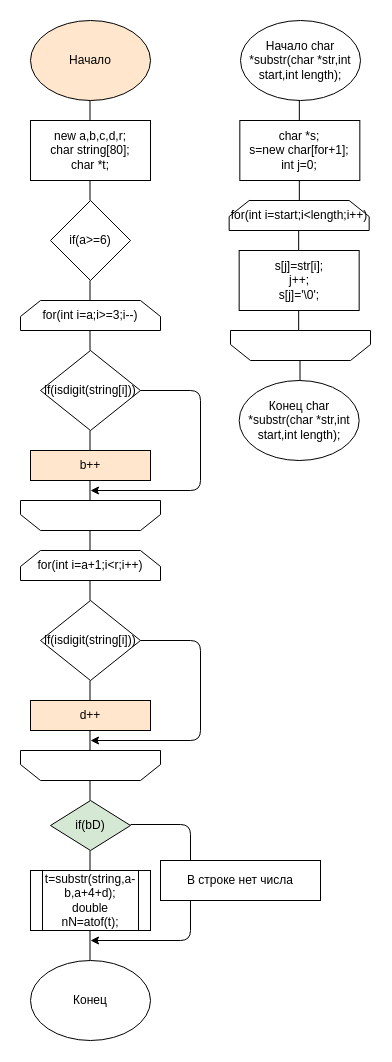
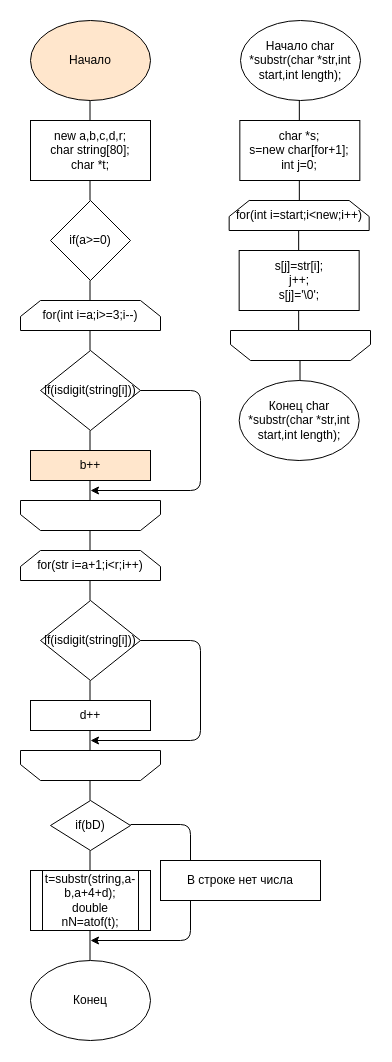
  <mxCell id="0" />
  <mxCell id="1" parent="0" />
  <mxCell id="2" value="Начало" style="ellipse;whiteSpace=wrap;html=1;fillColor=#ffe6cc;" vertex="1" parent="1"><mxGeometry x="30" width="120" height="80" as="geometry" y="20" /></mxCell>
  <mxCell id="3" value="" style="endArrow=none;html=1;" edge="1" parent="1"><mxGeometry width="50" height="50" relative="1" as="geometry"><mxPoint x="89.5" y="120" as="sourcePoint" /><mxPoint x="89.5" y="100" as="targetPoint" /></mxGeometry></mxCell>
  <mxCell id="4" value="new a,b,c,d,r;&lt;br&gt;char string[80];&lt;br&gt;char *t;" style="rounded=0;whiteSpace=wrap;html=1;" vertex="1" parent="1"><mxGeometry x="30" y="120" width="120" height="60" as="geometry" /></mxCell>
  <mxCell id="5" value="" style="endArrow=none;html=1;" edge="1" parent="1"><mxGeometry width="50" height="50" relative="1" as="geometry"><mxPoint x="89.5" y="200" as="sourcePoint" /><mxPoint x="89.5" y="180" as="targetPoint" /></mxGeometry></mxCell>
- <mxCell id="6" value="if(a&amp;gt;=6)" style="rhombus;whiteSpace=wrap;html=1;" vertex="1" parent="1"><mxGeometry x="50" y="200" width="80" height="80" as="geometry" /></mxCell>
+ <mxCell id="6" value="if(a&amp;gt;=0)" style="rhombus;whiteSpace=wrap;html=1;" vertex="1" parent="1"><mxGeometry x="50" y="200" width="80" height="80" as="geometry" /></mxCell>
  <mxCell id="7" value="" style="endArrow=none;html=1;" edge="1" parent="1"><mxGeometry width="50" height="50" relative="1" as="geometry"><mxPoint x="89.5" y="300" as="sourcePoint" /><mxPoint x="89.5" y="280" as="targetPoint" /></mxGeometry></mxCell>
  <mxCell id="8" value="if(isdigit(string[i]))" style="rhombus;whiteSpace=wrap;html=1;" vertex="1" parent="1"><mxGeometry x="40" y="350" width="100" height="80" as="geometry" /></mxCell>
  <mxCell id="9" value="for(int i=a;i&amp;gt;=3;i--)" style="shape=loopLimit;whiteSpace=wrap;html=1;" vertex="1" parent="1"><mxGeometry x="20" y="300" width="140" height="30" as="geometry" /></mxCell>
  <mxCell id="10" value="" style="endArrow=none;html=1;" edge="1" parent="1"><mxGeometry width="50" height="50" relative="1" as="geometry"><mxPoint x="89.5" y="350" as="sourcePoint" /><mxPoint x="89.5" y="330" as="targetPoint" /></mxGeometry></mxCell>
  <mxCell id="11" value="" style="endArrow=none;html=1;" edge="1" parent="1"><mxGeometry width="50" height="50" relative="1" as="geometry"><mxPoint x="89.5" y="450" as="sourcePoint" /><mxPoint x="89.5" y="430" as="targetPoint" /></mxGeometry></mxCell>
  <mxCell id="12" value="b++" style="rounded=0;whiteSpace=wrap;html=1;fillColor=#ffe6cc;" vertex="1" parent="1"><mxGeometry x="30" y="450" width="120" height="30" as="geometry" /></mxCell>
  <mxCell id="13" value="" style="endArrow=none;html=1;" edge="1" parent="1"><mxGeometry width="50" height="50" relative="1" as="geometry"><mxPoint x="89.5" y="500" as="sourcePoint" /><mxPoint x="89.5" y="480" as="targetPoint" /></mxGeometry></mxCell>
  <mxCell id="14" value="" style="endArrow=classic;html=1;" edge="1" parent="1"><mxGeometry width="50" height="50" relative="1" as="geometry"><mxPoint x="140" y="390" as="sourcePoint" /><mxPoint x="90" y="490" as="targetPoint" /><Array as="points"><mxPoint x="200" y="390" /><mxPoint x="200" y="490" /></Array></mxGeometry></mxCell>
  <mxCell id="15" value="" style="shape=loopLimit;whiteSpace=wrap;html=1;rotation=-180;" vertex="1" parent="1"><mxGeometry x="20" y="500" width="140" height="30" as="geometry" /></mxCell>
  <mxCell id="16" value="" style="endArrow=none;html=1;" edge="1" parent="1"><mxGeometry width="50" height="50" relative="1" as="geometry"><mxPoint x="89.5" y="550" as="sourcePoint" /><mxPoint x="89.5" y="530" as="targetPoint" /></mxGeometry></mxCell>
- <mxCell id="17" value="for(int i=a+1;i&amp;lt;r;i++)" style="shape=loopLimit;whiteSpace=wrap;html=1;" vertex="1" parent="1"><mxGeometry x="20" y="550" width="140" height="30" as="geometry" /></mxCell>
+ <mxCell id="17" value="for(str i=a+1;i&amp;lt;r;i++)" style="shape=loopLimit;whiteSpace=wrap;html=1;" vertex="1" parent="1"><mxGeometry x="20" y="550" width="140" height="30" as="geometry" /></mxCell>
  <mxCell id="18" value="if(isdigit(string[i]))" style="rhombus;whiteSpace=wrap;html=1;" vertex="1" parent="1"><mxGeometry x="40" y="600" width="100" height="80" as="geometry" /></mxCell>
  <mxCell id="19" value="" style="endArrow=none;html=1;" edge="1" parent="1"><mxGeometry width="50" height="50" relative="1" as="geometry"><mxPoint x="89.5" y="600" as="sourcePoint" /><mxPoint x="89.5" y="580" as="targetPoint" /></mxGeometry></mxCell>
  <mxCell id="20" value="" style="endArrow=none;html=1;" edge="1" parent="1"><mxGeometry width="50" height="50" relative="1" as="geometry"><mxPoint x="89.5" y="700" as="sourcePoint" /><mxPoint x="89.5" y="680" as="targetPoint" /></mxGeometry></mxCell>
- <mxCell id="21" value="d++" style="rounded=0;whiteSpace=wrap;html=1;fillColor=#ffe6cc;" vertex="1" parent="1"><mxGeometry x="30" y="700" width="120" height="30" as="geometry" /></mxCell>
+ <mxCell id="21" value="d++" style="rounded=0;whiteSpace=wrap;html=1;" vertex="1" parent="1"><mxGeometry x="30" y="700" width="120" height="30" as="geometry" /></mxCell>
  <mxCell id="22" value="" style="endArrow=none;html=1;" edge="1" parent="1"><mxGeometry width="50" height="50" relative="1" as="geometry"><mxPoint x="89.5" y="750" as="sourcePoint" /><mxPoint x="89.5" y="730" as="targetPoint" /></mxGeometry></mxCell>
  <mxCell id="23" value="" style="endArrow=classic;html=1;" edge="1" parent="1"><mxGeometry width="50" height="50" relative="1" as="geometry"><mxPoint x="140" y="640" as="sourcePoint" /><mxPoint x="90" y="740" as="targetPoint" /><Array as="points"><mxPoint x="200" y="640" /><mxPoint x="200" y="740" /></Array></mxGeometry></mxCell>
  <mxCell id="24" value="" style="shape=loopLimit;whiteSpace=wrap;html=1;rotation=-180;" vertex="1" parent="1"><mxGeometry x="20" y="750" width="140" height="30" as="geometry" /></mxCell>
  <mxCell id="25" value="" style="endArrow=none;html=1;" edge="1" parent="1"><mxGeometry width="50" height="50" relative="1" as="geometry"><mxPoint x="89.5" y="800" as="sourcePoint" /><mxPoint x="89.5" y="780" as="targetPoint" /></mxGeometry></mxCell>
- <mxCell id="26" value="if(bD)" style="rhombus;whiteSpace=wrap;html=1;fillColor=#d5e8d4;" vertex="1" parent="1"><mxGeometry x="50" y="800" width="80" height="50" as="geometry" /></mxCell>
+ <mxCell id="26" value="if(bD)" style="rhombus;whiteSpace=wrap;html=1;" vertex="1" parent="1"><mxGeometry x="50" y="800" width="80" height="50" as="geometry" /></mxCell>
  <mxCell id="27" value="" style="endArrow=none;html=1;" edge="1" parent="1"><mxGeometry width="50" height="50" relative="1" as="geometry"><mxPoint x="89.5" y="870" as="sourcePoint" /><mxPoint x="89.5" y="850" as="targetPoint" /></mxGeometry></mxCell>
  <mxCell id="28" value="t=substr(string,a-b,a+4+d);&lt;br&gt;double nN=atof(t);" style="shape=process;whiteSpace=wrap;html=1;backgroundOutline=1;" vertex="1" parent="1"><mxGeometry x="30" y="870" width="120" height="60" as="geometry" /></mxCell>
  <mxCell id="29" value="" style="endArrow=none;html=1;" edge="1" parent="1"><mxGeometry width="50" height="50" relative="1" as="geometry"><mxPoint x="89.5" y="960" as="sourcePoint" /><mxPoint x="89.5" y="930" as="targetPoint" /></mxGeometry></mxCell>
  <mxCell id="30" value="" style="endArrow=classic;html=1;" edge="1" parent="1"><mxGeometry width="50" height="50" relative="1" as="geometry"><mxPoint x="130" y="824" as="sourcePoint" /><mxPoint x="90" y="940" as="targetPoint" /><Array as="points"><mxPoint x="190" y="824" /><mxPoint x="190" y="940" /></Array></mxGeometry></mxCell>
  <mxCell id="31" value="В строке нет числа" style="rounded=0;whiteSpace=wrap;html=1;" vertex="1" parent="1"><mxGeometry x="160" y="860" width="160" height="40" as="geometry" /></mxCell>
  <mxCell id="32" value="Конец" style="ellipse;whiteSpace=wrap;html=1;" vertex="1" parent="1"><mxGeometry x="30" y="960" width="120" height="80" as="geometry" /></mxCell>
  <mxCell id="33" value="Начало char *substr(char *str,int start,int length);" style="ellipse;whiteSpace=wrap;html=1;" vertex="1" parent="1"><mxGeometry x="240" width="120" height="80" as="geometry" y="20" /></mxCell>
  <mxCell id="34" value="" style="endArrow=none;html=1;" edge="1" parent="1"><mxGeometry width="50" height="50" relative="1" as="geometry"><mxPoint x="298.83" y="120" as="sourcePoint" /><mxPoint x="298.83" y="100" as="targetPoint" /></mxGeometry></mxCell>
  <mxCell id="35" value="char *s;&lt;br&gt;s=new char[for+1];&lt;br&gt;int j=0;" style="rounded=0;whiteSpace=wrap;html=1;" vertex="1" parent="1"><mxGeometry x="239.33" y="120" width="120" height="60" as="geometry" /></mxCell>
  <mxCell id="36" value="" style="endArrow=none;html=1;" edge="1" parent="1"><mxGeometry width="50" height="50" relative="1" as="geometry"><mxPoint x="298.83" y="200" as="sourcePoint" /><mxPoint x="298.83" y="180" as="targetPoint" /></mxGeometry></mxCell>
- <mxCell id="37" value="for(int i=start;i&amp;lt;length;i++)" style="shape=loopLimit;whiteSpace=wrap;html=1;" vertex="1" parent="1"><mxGeometry x="228.66" y="200" width="140" height="30" as="geometry" /></mxCell>
+ <mxCell id="37" value="for(int i=start;i&amp;lt;new;i++)" style="shape=loopLimit;whiteSpace=wrap;html=1;" vertex="1" parent="1"><mxGeometry x="228.66" y="200" width="140" height="30" as="geometry" /></mxCell>
  <mxCell id="38" value="" style="endArrow=none;html=1;" edge="1" parent="1"><mxGeometry width="50" height="50" relative="1" as="geometry"><mxPoint x="298.16" y="250" as="sourcePoint" /><mxPoint x="298.16" y="230" as="targetPoint" /></mxGeometry></mxCell>
  <mxCell id="39" value="s[j]=str[i];&lt;br&gt;j++;&lt;br&gt;s[j]='\0';" style="rounded=0;whiteSpace=wrap;html=1;" vertex="1" parent="1"><mxGeometry x="238.66" y="250" width="120" height="60" as="geometry" /></mxCell>
  <mxCell id="40" value="" style="shape=loopLimit;whiteSpace=wrap;html=1;rotation=-180;" vertex="1" parent="1"><mxGeometry x="230" y="330" width="140" height="30" as="geometry" /></mxCell>
  <mxCell id="41" value="" style="endArrow=none;html=1;" edge="1" parent="1"><mxGeometry width="50" height="50" relative="1" as="geometry"><mxPoint x="298.16" y="330" as="sourcePoint" /><mxPoint x="298.16" y="310" as="targetPoint" /></mxGeometry></mxCell>
  <mxCell id="42" value="" style="endArrow=none;html=1;" edge="1" parent="1"><mxGeometry width="50" height="50" relative="1" as="geometry"><mxPoint x="299.5" y="380" as="sourcePoint" /><mxPoint x="299.5" y="360" as="targetPoint" /></mxGeometry></mxCell>
  <mxCell id="43" value="Конец char *substr(char *str,int start,int length);" style="ellipse;whiteSpace=wrap;html=1;" vertex="1" parent="1"><mxGeometry x="238.66" y="380" width="120" height="80" as="geometry" /></mxCell>
